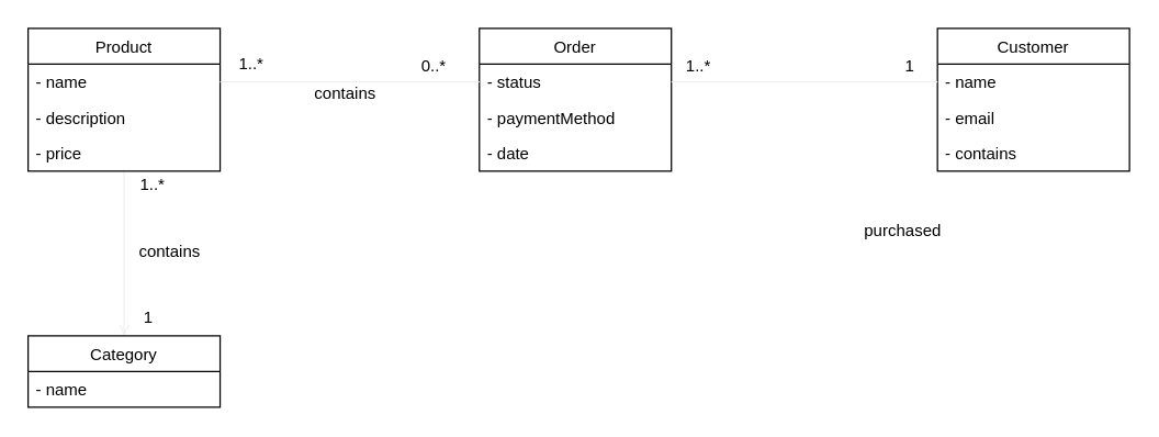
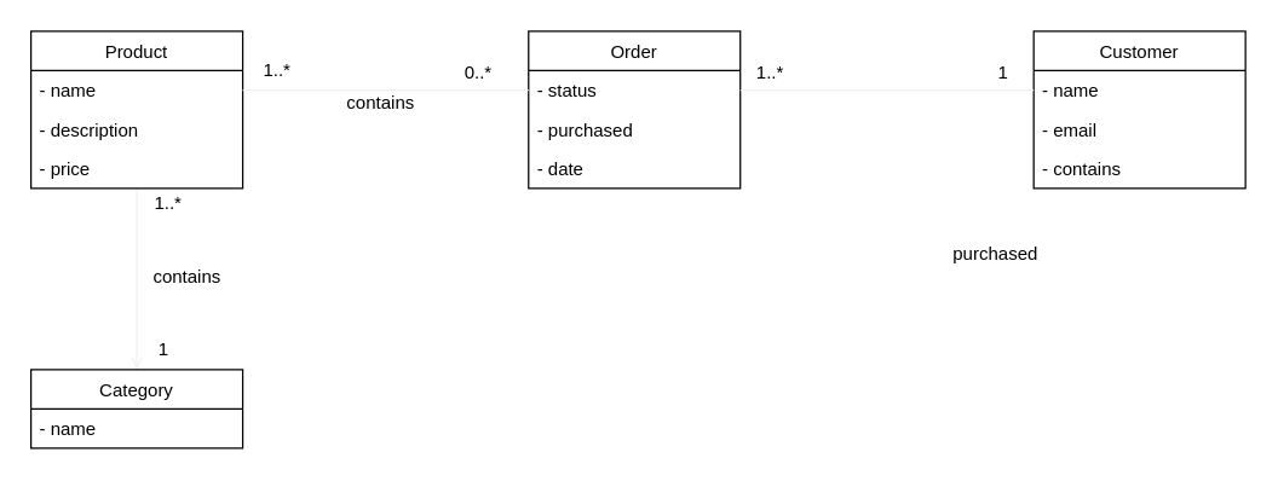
  <mxCell id="0" />
  <mxCell id="1" parent="0" />
  <mxCell id="2" style="edgeStyle=none;rounded=0;orthogonalLoop=1;jettySize=auto;html=1;startArrow=none;startFill=0;endArrow=open;endFill=0;strokeColor=#f0f0f0;" edge="1" parent="1" source="3" target="7"><mxGeometry relative="1" as="geometry" /></mxCell>
  <mxCell id="3" value="Product" style="swimlane;fontStyle=0;childLayout=stackLayout;horizontal=1;startSize=26;fillColor=none;horizontalStack=0;resizeParent=1;resizeParentMax=0;resizeLast=0;collapsible=1;marginBottom=0;" vertex="1" parent="1"><mxGeometry x="20" y="20" width="140" height="104" as="geometry"><mxRectangle x="106" y="165" width="69" height="26" as="alternateBounds" /></mxGeometry></mxCell>
  <mxCell id="4" value="- name" style="text;strokeColor=none;fillColor=none;align=left;verticalAlign=top;spacingLeft=4;spacingRight=4;overflow=hidden;rotatable=0;points=[[0,0.5],[1,0.5]];portConstraint=eastwest;" vertex="1" parent="3"><mxGeometry y="26" width="140" height="26" as="geometry" /></mxCell>
  <mxCell id="5" value="- description" style="text;strokeColor=none;fillColor=none;align=left;verticalAlign=top;spacingLeft=4;spacingRight=4;overflow=hidden;rotatable=0;points=[[0,0.5],[1,0.5]];portConstraint=eastwest;" vertex="1" parent="3"><mxGeometry y="52" width="140" height="26" as="geometry" /></mxCell>
  <mxCell id="6" value="- price" style="text;strokeColor=none;fillColor=none;align=left;verticalAlign=top;spacingLeft=4;spacingRight=4;overflow=hidden;rotatable=0;points=[[0,0.5],[1,0.5]];portConstraint=eastwest;" vertex="1" parent="3"><mxGeometry y="78" width="140" height="26" as="geometry" /></mxCell>
  <mxCell id="7" value="Category" style="swimlane;fontStyle=0;childLayout=stackLayout;horizontal=1;startSize=26;fillColor=none;horizontalStack=0;resizeParent=1;resizeParentMax=0;resizeLast=0;collapsible=1;marginBottom=0;" vertex="1" parent="1"><mxGeometry x="20" y="244" width="140" height="52" as="geometry" /></mxCell>
  <mxCell id="8" value="- name" style="text;strokeColor=none;fillColor=none;align=left;verticalAlign=top;spacingLeft=4;spacingRight=4;overflow=hidden;rotatable=0;points=[[0,0.5],[1,0.5]];portConstraint=eastwest;" vertex="1" parent="7"><mxGeometry y="26" width="140" height="26" as="geometry" /></mxCell>
  <mxCell id="9" value="Order" style="swimlane;fontStyle=0;childLayout=stackLayout;horizontal=1;startSize=26;fillColor=none;horizontalStack=0;resizeParent=1;resizeParentMax=0;resizeLast=0;collapsible=1;marginBottom=0;" vertex="1" parent="1"><mxGeometry x="349" y="20" width="140" height="104" as="geometry" /></mxCell>
  <mxCell id="10" value="- status" style="text;strokeColor=none;fillColor=none;align=left;verticalAlign=top;spacingLeft=4;spacingRight=4;overflow=hidden;rotatable=0;points=[[0,0.5],[1,0.5]];portConstraint=eastwest;" vertex="1" parent="9"><mxGeometry y="26" width="140" height="26" as="geometry" /></mxCell>
- <mxCell id="11" value="- paymentMethod" style="text;strokeColor=none;fillColor=none;align=left;verticalAlign=top;spacingLeft=4;spacingRight=4;overflow=hidden;rotatable=0;points=[[0,0.5],[1,0.5]];portConstraint=eastwest;" vertex="1" parent="9"><mxGeometry y="52" width="140" height="26" as="geometry" /></mxCell>
+ <mxCell id="11" value="- purchased" style="text;strokeColor=none;fillColor=none;align=left;verticalAlign=top;spacingLeft=4;spacingRight=4;overflow=hidden;rotatable=0;points=[[0,0.5],[1,0.5]];portConstraint=eastwest;" vertex="1" parent="9"><mxGeometry y="52" width="140" height="26" as="geometry" /></mxCell>
  <mxCell id="12" value="- date" style="text;strokeColor=none;fillColor=none;align=left;verticalAlign=top;spacingLeft=4;spacingRight=4;overflow=hidden;rotatable=0;points=[[0,0.5],[1,0.5]];portConstraint=eastwest;" vertex="1" parent="9"><mxGeometry y="78" width="140" height="26" as="geometry" /></mxCell>
  <mxCell id="13" value="Customer" style="swimlane;fontStyle=0;childLayout=stackLayout;horizontal=1;startSize=26;fillColor=none;horizontalStack=0;resizeParent=1;resizeParentMax=0;resizeLast=0;collapsible=1;marginBottom=0;" vertex="1" parent="1"><mxGeometry x="683" y="20" width="140" height="104" as="geometry" /></mxCell>
  <mxCell id="14" value="- name" style="text;strokeColor=none;fillColor=none;align=left;verticalAlign=top;spacingLeft=4;spacingRight=4;overflow=hidden;rotatable=0;points=[[0,0.5],[1,0.5]];portConstraint=eastwest;" vertex="1" parent="13"><mxGeometry y="26" width="140" height="26" as="geometry" /></mxCell>
  <mxCell id="15" value="- email" style="text;strokeColor=none;fillColor=none;align=left;verticalAlign=top;spacingLeft=4;spacingRight=4;overflow=hidden;rotatable=0;points=[[0,0.5],[1,0.5]];portConstraint=eastwest;" vertex="1" parent="13"><mxGeometry y="52" width="140" height="26" as="geometry" /></mxCell>
  <mxCell id="16" value="- contains" style="text;strokeColor=none;fillColor=none;align=left;verticalAlign=top;spacingLeft=4;spacingRight=4;overflow=hidden;rotatable=0;points=[[0,0.5],[1,0.5]];portConstraint=eastwest;" vertex="1" parent="13"><mxGeometry y="78" width="140" height="26" as="geometry" /></mxCell>
  <mxCell id="17" value="1..*" style="text;html=1;strokeColor=none;fillColor=none;align=center;verticalAlign=middle;whiteSpace=wrap;rounded=0;" vertex="1" parent="1"><mxGeometry x="91" y="124" width="40" height="20" as="geometry" /></mxCell>
  <mxCell id="18" value="1" style="text;html=1;strokeColor=none;fillColor=none;align=center;verticalAlign=middle;whiteSpace=wrap;rounded=0;" vertex="1" parent="1"><mxGeometry x="88" y="221" width="40" height="20" as="geometry" /></mxCell>
  <mxCell id="19" style="edgeStyle=none;rounded=0;orthogonalLoop=1;jettySize=auto;html=1;exitX=1;exitY=0.5;exitDx=0;exitDy=0;endArrow=none;endFill=0;strokeColor=#f0f0f0;" edge="1" parent="1" source="4" target="10"><mxGeometry relative="1" as="geometry" /></mxCell>
  <mxCell id="20" style="edgeStyle=none;rounded=0;orthogonalLoop=1;jettySize=auto;html=1;exitX=1;exitY=0.5;exitDx=0;exitDy=0;entryX=0;entryY=0.5;entryDx=0;entryDy=0;endArrow=none;endFill=0;strokeColor=#f0f0f0;" edge="1" parent="1" source="10" target="14"><mxGeometry relative="1" as="geometry" /></mxCell>
  <mxCell id="21" value="1..*" style="text;html=1;strokeColor=none;fillColor=none;align=center;verticalAlign=middle;whiteSpace=wrap;rounded=0;" vertex="1" parent="1"><mxGeometry x="163" y="36" width="40" height="20" as="geometry" /></mxCell>
  <mxCell id="22" value="0..*" style="text;html=1;strokeColor=none;fillColor=none;align=center;verticalAlign=middle;whiteSpace=wrap;rounded=0;" vertex="1" parent="1"><mxGeometry x="296" y="38" width="40" height="20" as="geometry" /></mxCell>
  <mxCell id="23" value="1..*" style="text;html=1;strokeColor=none;fillColor=none;align=center;verticalAlign=middle;whiteSpace=wrap;rounded=0;" vertex="1" parent="1"><mxGeometry x="489" y="38" width="40" height="20" as="geometry" /></mxCell>
  <mxCell id="24" value="1" style="text;html=1;strokeColor=none;fillColor=none;align=center;verticalAlign=middle;whiteSpace=wrap;rounded=0;" vertex="1" parent="1"><mxGeometry x="643" y="38" width="40" height="20" as="geometry" /></mxCell>
  <mxCell id="25" value="contains" style="text;html=1;strokeColor=none;fillColor=none;align=center;verticalAlign=middle;whiteSpace=wrap;rounded=0;" vertex="1" parent="1"><mxGeometry x="88" y="173" width="71" height="20" as="geometry" /></mxCell>
  <mxCell id="26" value="contains" style="text;html=1;strokeColor=none;fillColor=none;align=center;verticalAlign=middle;whiteSpace=wrap;rounded=0;" vertex="1" parent="1"><mxGeometry x="216" y="58" width="71" height="20" as="geometry" /></mxCell>
  <mxCell id="27" value="purchased" style="text;html=1;strokeColor=none;fillColor=none;align=center;verticalAlign=middle;whiteSpace=wrap;rounded=0;" vertex="1" parent="1"><mxGeometry x="625" y="158" width="66" height="20" as="geometry" /></mxCell>
